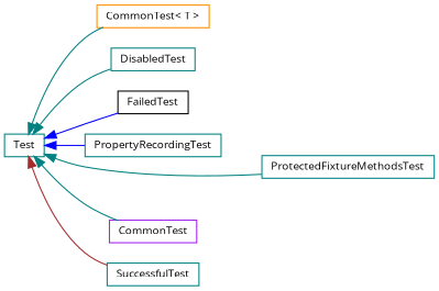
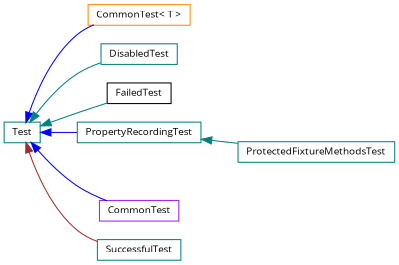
  digraph {
    fontname="Open Sans"
    rankdir=LR
    node [color=teal fillcolor=white fontname="Open Sans" fontsize=10 shape=record style=filled]
    edge [color=teal dir=back fontname="Open Sans" fontsize=10 labelfontname=Helvetica labelfontsize=10 style=solid]
    n1 [height=0.2 label=Test width=0.4]
    n2 [color=darkorange height=0.2 label="CommonTest\< T \>" width=0.4]
    n3 [height=0.2 label=DisabledTest width=0.4]
    n4 [color=black height=0.2 label=FailedTest width=0.4]
    n5 [height=0.2 label=PropertyRecordingTest width=0.4]
    n6 [height=0.2 label=ProtectedFixtureMethodsTest width=0.4]
    n7 [color=purple height=0.2 label=CommonTest width=0.4]
    n8 [height=0.2 label=SuccessfulTest width=0.4]
-   n1 -> n2
+   n1 -> n2 [color=blue]
    n1 -> n3
-   n1 -> n4 [color=blue]
+   n1 -> n4
    n1 -> n5 [color=blue]
-   n1 -> n6
-   n1 -> n7
+   n5 -> n6
+   n1 -> n7 [color=blue]
    n1 -> n8 [color=brown]
  }
